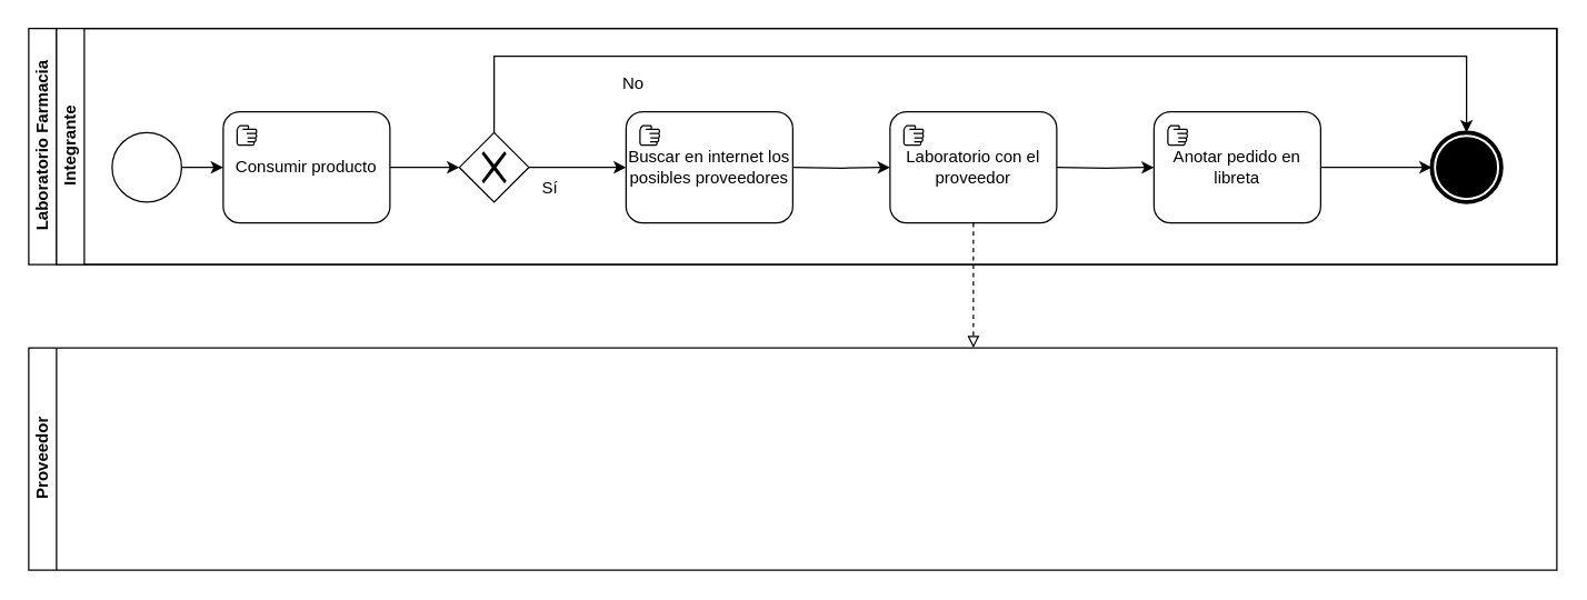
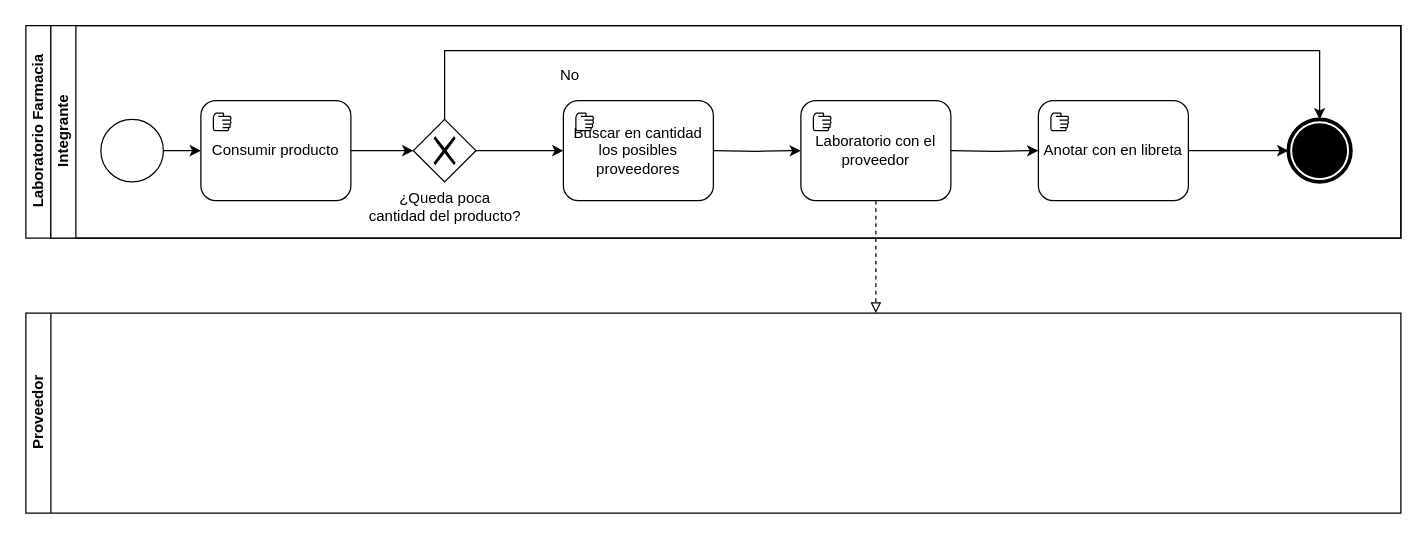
  <mxCell id="0" />
  <mxCell id="1" parent="0" />
  <mxCell id="2" value="Laboratorio Farmacia" style="swimlane;html=1;childLayout=stackLayout;resizeParent=1;resizeParentMax=0;horizontal=0;startSize=20;horizontalStack=0;" vertex="1" parent="1"><mxGeometry x="20" y="20" width="1100" height="170" as="geometry" /></mxCell>
  <mxCell id="3" value="Integrante" style="swimlane;html=1;startSize=20;horizontal=0;" vertex="1" parent="2"><mxGeometry x="20" width="1080" height="170" as="geometry" /></mxCell>
  <mxCell id="4" style="edgeStyle=orthogonalEdgeStyle;rounded=0;orthogonalLoop=1;jettySize=auto;html=1;exitX=1;exitY=0.5;exitDx=0;exitDy=0;entryX=0;entryY=0.5;entryDx=0;entryDy=0;" edge="1" parent="3" source="5" target="11"><mxGeometry relative="1" as="geometry" /></mxCell>
  <mxCell id="5" value="Consumir producto" style="shape=ext;rounded=1;html=1;whiteSpace=wrap;fillColor=#FFFFFF;" vertex="1" parent="3"><mxGeometry x="120" y="60" width="120" height="80" as="geometry" /></mxCell>
  <mxCell id="6" style="edgeStyle=orthogonalEdgeStyle;rounded=0;orthogonalLoop=1;jettySize=auto;html=1;exitX=1;exitY=0.5;exitDx=0;exitDy=0;entryX=0;entryY=0.5;entryDx=0;entryDy=0;" edge="1" parent="3" source="7" target="5"><mxGeometry relative="1" as="geometry" /></mxCell>
  <mxCell id="7" value="" style="shape=mxgraph.bpmn.shape;html=1;verticalLabelPosition=bottom;labelBackgroundColor=#ffffff;verticalAlign=top;align=center;perimeter=ellipsePerimeter;outlineConnect=0;outline=standard;symbol=general;fillColor=#FFFFFF;" vertex="1" parent="3"><mxGeometry x="40" y="75" width="50" height="50" as="geometry" /></mxCell>
  <mxCell id="8" value="" style="shape=mxgraph.bpmn.manual_task;html=1;outlineConnect=0;fillColor=#FFFFFF;" vertex="1" parent="3"><mxGeometry x="130" y="70" width="14" height="14" as="geometry" /></mxCell>
  <mxCell id="9" style="edgeStyle=orthogonalEdgeStyle;rounded=0;orthogonalLoop=1;jettySize=auto;html=1;exitX=1;exitY=0.5;exitDx=0;exitDy=0;entryX=0;entryY=0.5;entryDx=0;entryDy=0;" edge="1" parent="3" source="11" target="13"><mxGeometry relative="1" as="geometry" /></mxCell>
  <mxCell id="10" style="edgeStyle=orthogonalEdgeStyle;rounded=0;orthogonalLoop=1;jettySize=auto;html=1;exitX=0.5;exitY=0;exitDx=0;exitDy=0;entryX=0.5;entryY=0;entryDx=0;entryDy=0;endArrow=classic;endFill=1;" edge="1" parent="3" source="11" target="23"><mxGeometry relative="1" as="geometry"><Array as="points"><mxPoint x="315" y="20" /><mxPoint x="1015" y="20" /></Array></mxGeometry></mxCell>
  <mxCell id="11" value="" style="shape=mxgraph.bpmn.shape;html=1;verticalLabelPosition=bottom;labelBackgroundColor=#ffffff;verticalAlign=top;align=center;perimeter=rhombusPerimeter;background=gateway;outlineConnect=0;outline=none;symbol=exclusiveGw;fillColor=#FFFFFF;" vertex="1" parent="3"><mxGeometry x="290" y="75" width="50" height="50" as="geometry" /></mxCell>
- <mxCell id="13" value="Buscar en internet los posibles proveedores" style="shape=ext;rounded=1;html=1;whiteSpace=wrap;fillColor=#FFFFFF;" vertex="1" parent="3"><mxGeometry x="410" y="60" width="120" height="80" as="geometry" /></mxCell>
- <mxCell id="14" value="Sí" style="text;html=1;align=center;verticalAlign=middle;resizable=0;points=[];autosize=1;" vertex="1" parent="3"><mxGeometry x="340" y="105" width="30" height="20" as="geometry" /></mxCell>
+ <mxCell id="12" value="¿Queda poca &lt;br&gt;cantidad del producto?" style="text;html=1;align=center;verticalAlign=middle;resizable=0;points=[];autosize=1;" vertex="1" parent="3"><mxGeometry x="245" y="130" width="140" height="30" as="geometry" /></mxCell>
+ <mxCell id="13" value="Buscar en cantidad los posibles proveedores" style="shape=ext;rounded=1;html=1;whiteSpace=wrap;fillColor=#FFFFFF;" vertex="1" parent="3"><mxGeometry x="410" y="60" width="120" height="80" as="geometry" /></mxCell>
  <mxCell id="15" value="" style="shape=mxgraph.bpmn.manual_task;html=1;outlineConnect=0;fillColor=#FFFFFF;" vertex="1" parent="3"><mxGeometry x="420" y="70" width="14" height="14" as="geometry" /></mxCell>
  <mxCell id="16" style="edgeStyle=orthogonalEdgeStyle;rounded=0;orthogonalLoop=1;jettySize=auto;html=1;exitX=1;exitY=0.5;exitDx=0;exitDy=0;entryX=0;entryY=0.5;entryDx=0;entryDy=0;" edge="1" parent="3" target="17"><mxGeometry relative="1" as="geometry"><mxPoint x="530" y="100" as="sourcePoint" /></mxGeometry></mxCell>
  <mxCell id="17" value="Laboratorio con el proveedor" style="shape=ext;rounded=1;html=1;whiteSpace=wrap;fillColor=#FFFFFF;" vertex="1" parent="3"><mxGeometry x="600" y="60" width="120" height="80" as="geometry" /></mxCell>
  <mxCell id="18" value="" style="shape=mxgraph.bpmn.manual_task;html=1;outlineConnect=0;fillColor=#FFFFFF;" vertex="1" parent="3"><mxGeometry x="610" y="70" width="14" height="14" as="geometry" /></mxCell>
  <mxCell id="19" style="edgeStyle=orthogonalEdgeStyle;rounded=0;orthogonalLoop=1;jettySize=auto;html=1;exitX=1;exitY=0.5;exitDx=0;exitDy=0;entryX=0;entryY=0.5;entryDx=0;entryDy=0;" edge="1" parent="3" target="21"><mxGeometry relative="1" as="geometry"><mxPoint x="720" y="100" as="sourcePoint" /></mxGeometry></mxCell>
  <mxCell id="20" style="edgeStyle=orthogonalEdgeStyle;rounded=0;orthogonalLoop=1;jettySize=auto;html=1;exitX=1;exitY=0.5;exitDx=0;exitDy=0;entryX=0;entryY=0.5;entryDx=0;entryDy=0;endArrow=classic;endFill=1;" edge="1" parent="3" source="21" target="23"><mxGeometry relative="1" as="geometry" /></mxCell>
- <mxCell id="21" value="Anotar pedido en libreta" style="shape=ext;rounded=1;html=1;whiteSpace=wrap;fillColor=#FFFFFF;" vertex="1" parent="3"><mxGeometry x="790" y="60" width="120" height="80" as="geometry" /></mxCell>
+ <mxCell id="21" value="Anotar con en libreta" style="shape=ext;rounded=1;html=1;whiteSpace=wrap;fillColor=#FFFFFF;" vertex="1" parent="3"><mxGeometry x="790" y="60" width="120" height="80" as="geometry" /></mxCell>
  <mxCell id="22" value="" style="shape=mxgraph.bpmn.manual_task;html=1;outlineConnect=0;fillColor=#FFFFFF;" vertex="1" parent="3"><mxGeometry x="800" y="70" width="14" height="14" as="geometry" /></mxCell>
  <mxCell id="23" value="" style="shape=mxgraph.bpmn.shape;html=1;verticalLabelPosition=bottom;labelBackgroundColor=#ffffff;verticalAlign=top;align=center;perimeter=ellipsePerimeter;outlineConnect=0;outline=end;symbol=terminate;fillColor=#FFFFFF;" vertex="1" parent="3"><mxGeometry x="990" y="75" width="50" height="50" as="geometry" /></mxCell>
  <mxCell id="24" value="Proveedor" style="swimlane;html=1;childLayout=stackLayout;resizeParent=1;resizeParentMax=0;horizontal=0;startSize=20;horizontalStack=0;" vertex="1" parent="1"><mxGeometry x="20" y="250" width="1100" height="160" as="geometry" /></mxCell>
  <mxCell id="25" style="edgeStyle=orthogonalEdgeStyle;rounded=0;orthogonalLoop=1;jettySize=auto;html=1;exitX=0.5;exitY=1;exitDx=0;exitDy=0;dashed=1;endArrow=block;endFill=0;" edge="1" parent="1" source="17"><mxGeometry relative="1" as="geometry"><mxPoint x="700" y="250" as="targetPoint" /></mxGeometry></mxCell>
  <mxCell id="26" value="No" style="text;html=1;align=center;verticalAlign=middle;resizable=0;points=[];autosize=1;" vertex="1" parent="1"><mxGeometry x="440" y="50" width="30" height="20" as="geometry" /></mxCell>
